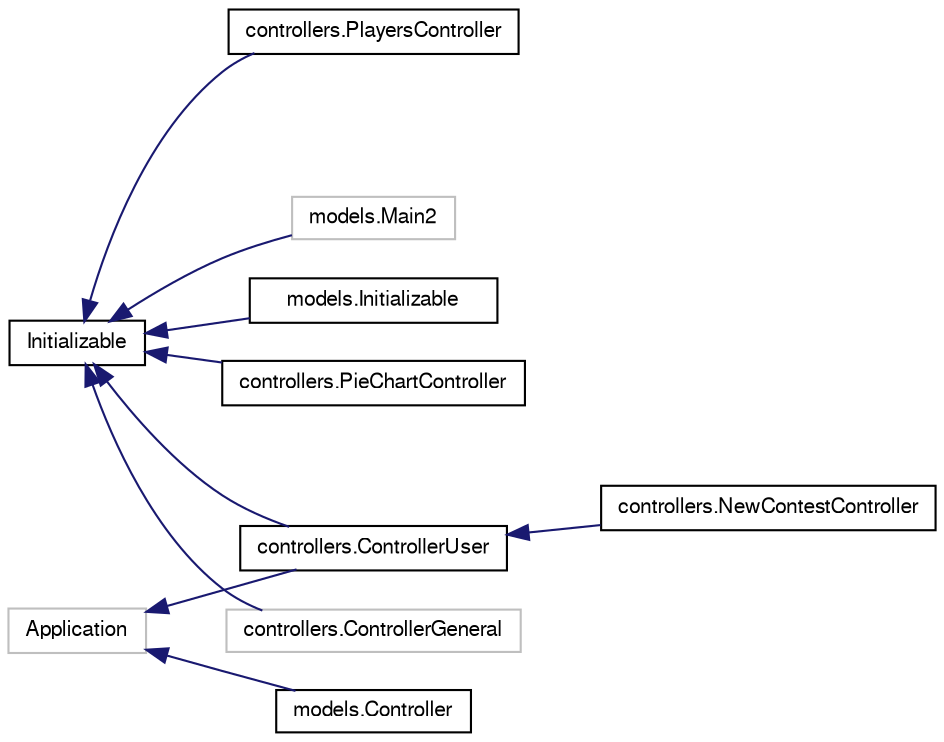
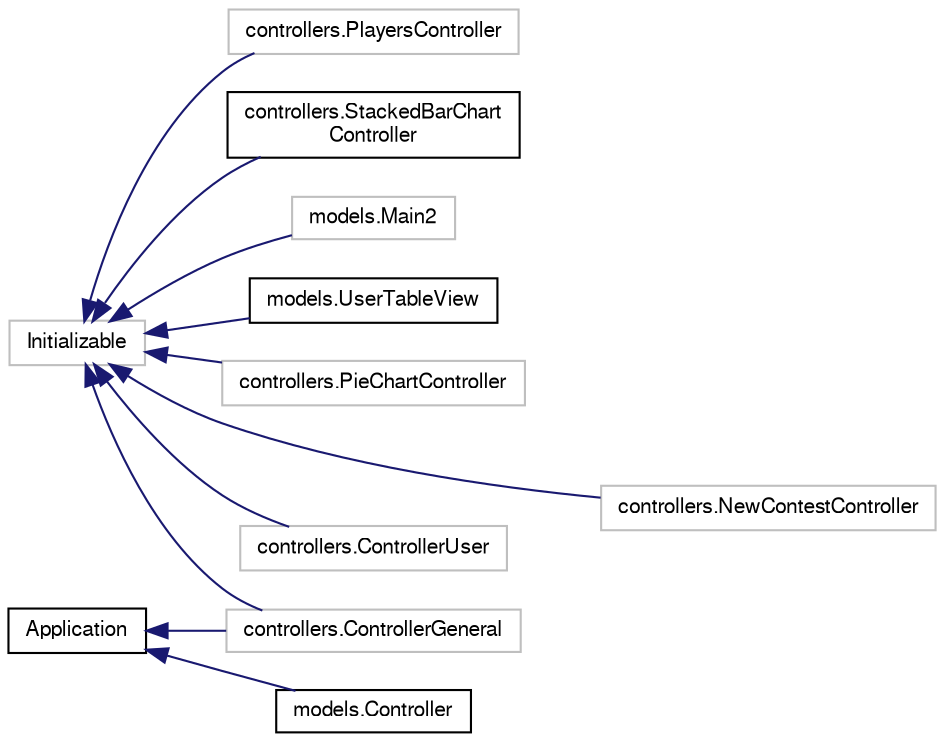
  digraph {
    rankdir=LR
    node [color=black fontname=FreeSans fontsize=10 shape=record]
    edge [color=midnightblue dir=back fontname=FreeSans fontsize=10 labelfontname=FreeSans labelfontsize=10 style=solid]
-   n1 [color=grey75 height=0.2 label=Application width=0.4]
+   n1 [height=0.2 label=Application width=0.4]
    n2 [color=grey75 height=0.2 label="controllers.ControllerGeneral" width=0.4]
    n3 [height=0.2 label="models.Controller" width=0.4]
    n4 [color=grey75 height=0.2 label="models.Main2" width=0.4]
-   n5 [height=0.2 label="models.Initializable" width=0.4]
-   n6 [height=0.2 label=Initializable width=0.4]
-   n7 [height=0.2 label="controllers.ControllerUser" width=0.4]
-   n8 [height=0.2 label="controllers.NewContestController" width=0.4]
-   n9 [height=0.2 label="controllers.PieChartController" width=0.4]
-   n10 [height=0.2 label="controllers.PlayersController" width=0.4]
-   n1 -> n7
+   n5 [height=0.2 label="models.UserTableView" width=0.4]
+   n6 [color=grey75 height=0.2 label=Initializable width=0.4]
+   n7 [color=grey75 height=0.2 label="controllers.ControllerUser" width=0.4]
+   n8 [color=grey75 height=0.2 label="controllers.NewContestController" width=0.4]
+   n9 [color=grey75 height=0.2 label="controllers.PieChartController" width=0.4]
+   n10 [color=grey75 height=0.2 label="controllers.PlayersController" width=0.4]
+   n11 [height=0.2 label="controllers.StackedBarChart\lController" width=0.4]
+   n1 -> n2
    n1 -> n3
    n6 -> n2
    n6 -> n4
    n6 -> n5
    n6 -> n7
-   n7 -> n8
+   n6 -> n8
    n6 -> n9
    n6 -> n10
+   n6 -> n11
  }
